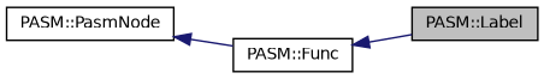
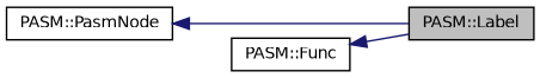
  digraph {
    rankdir=LR
    node [color=black fillcolor=white fontname=Helvetica fontsize=10 shape=record style=filled]
    edge [color=midnightblue dir=back fontname=Helvetica fontsize=10 labelfontname=Helvetica labelfontsize=10 style=solid]
    n1 [fillcolor=grey75 fontcolor=black height=0.2 label="PASM::Label" width=0.4]
    n2 [height=0.2 label="PASM::Func" width=0.4]
    n3 [height=0.2 label="PASM::PasmNode" width=0.4]
    n2 -> n1
-   n3 -> n2
+   n3 -> n1
  }
